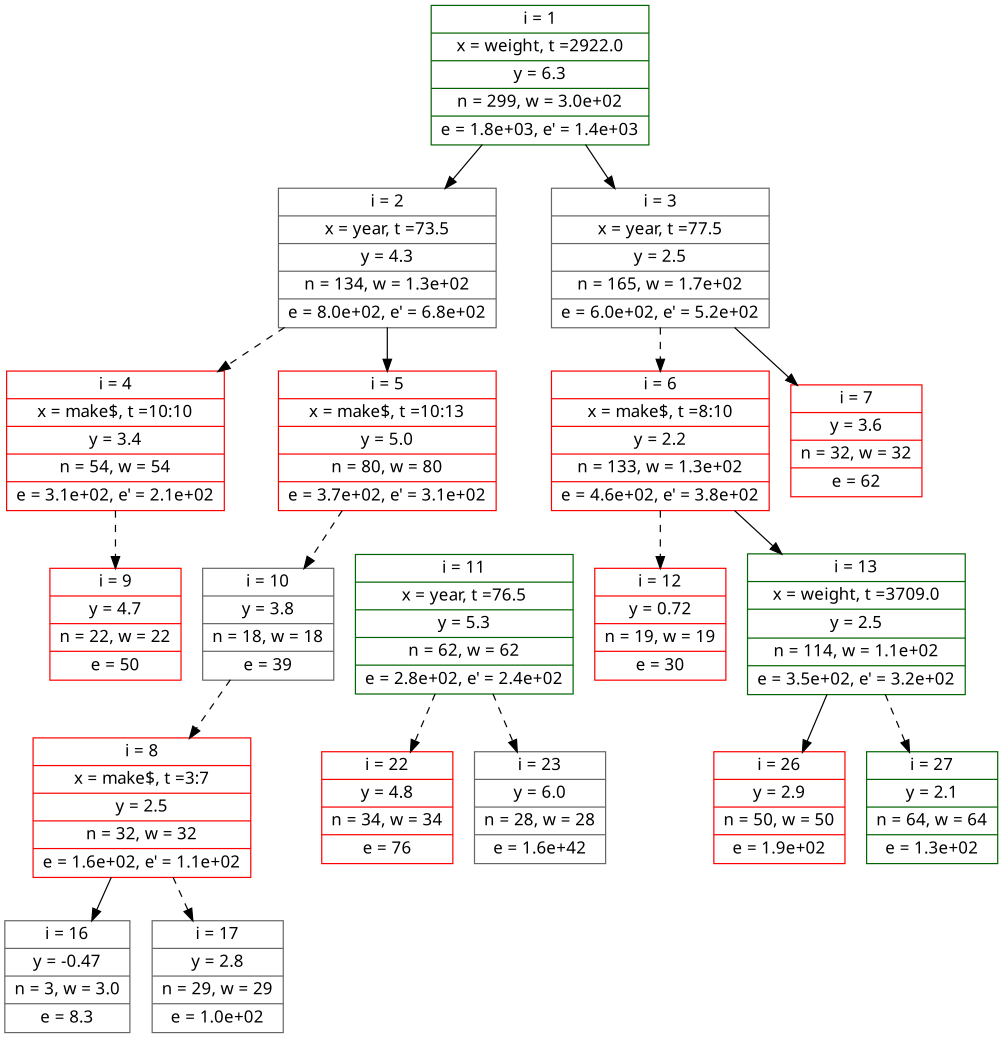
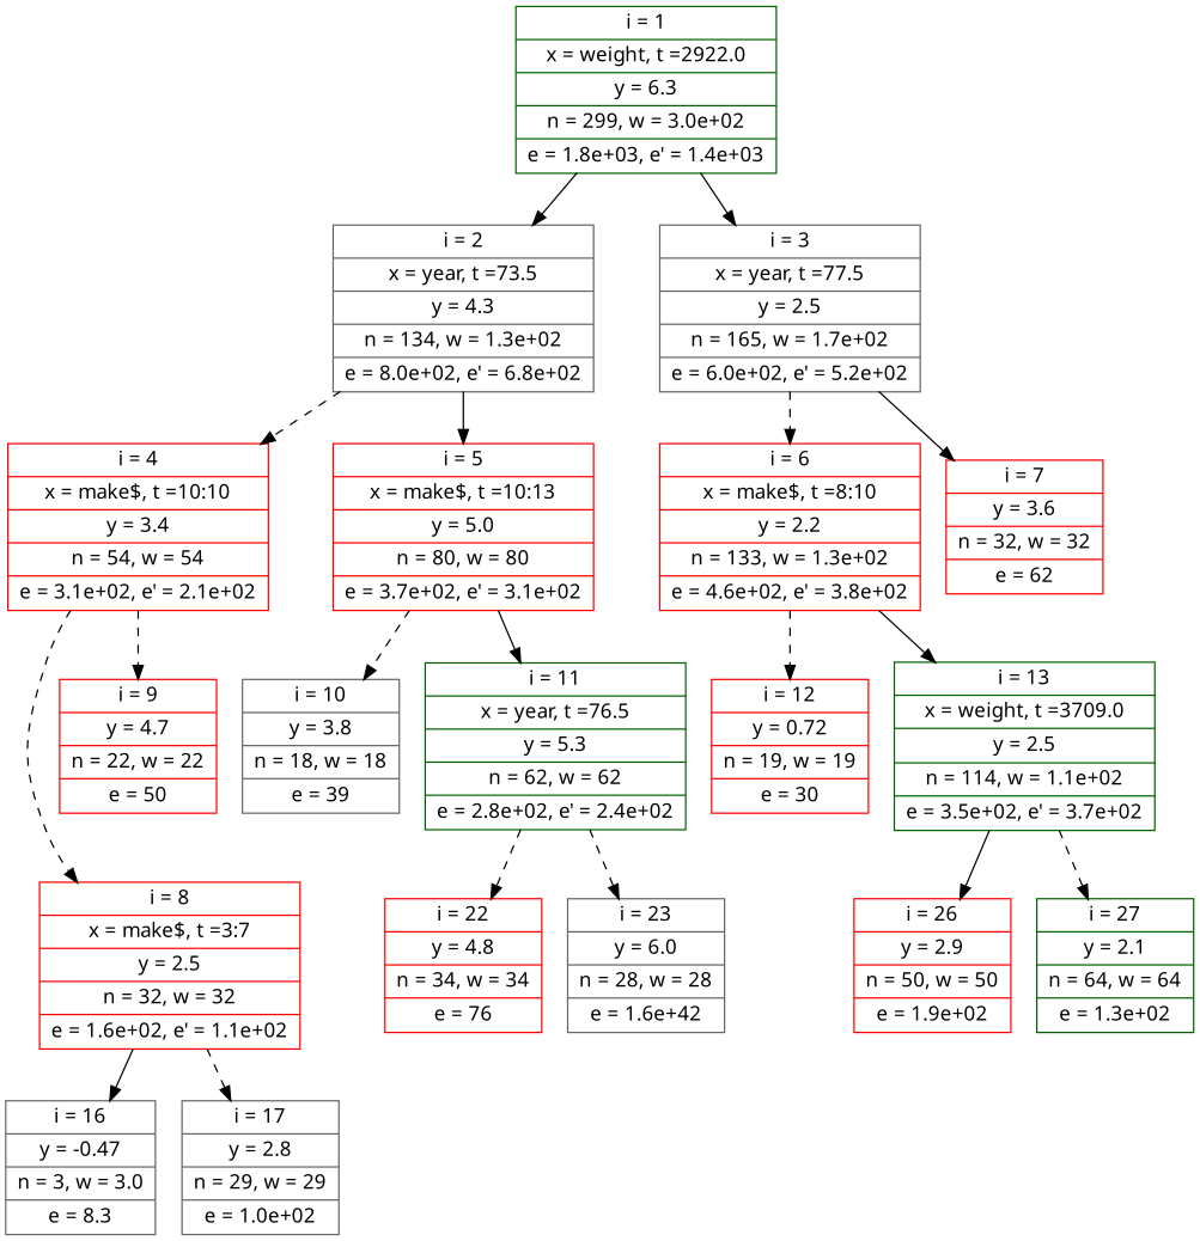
  digraph {
    fontname="Noto Sans"
    node [color=red fontname="Noto Sans" shape=record]
    edge [fontname="Noto Sans" style=dashed]
    n1 [color=darkgreen label="{ i = 1 | x = weight, t =2922.0 | y = 6.3 | n = 299, w = 3.0e+02 | e = 1.8e+03, e' = 1.4e+03 }"]
    n2 [color=gray40 label="{ i = 2 | x = year, t =73.5 | y = 4.3 | n = 134, w = 1.3e+02 | e = 8.0e+02, e' = 6.8e+02 }"]
    n3 [color=gray40 label="{ i = 3 | x = year, t =77.5 | y = 2.5 | n = 165, w = 1.7e+02 | e = 6.0e+02, e' = 5.2e+02 }"]
    n4 [label="{ i = 4 | x = make$, t =10:10 | y = 3.4 | n = 54, w = 54 | e = 3.1e+02, e' = 2.1e+02 }"]
    n5 [label="{ i = 5 | x = make$, t =10:13 | y = 5.0 | n = 80, w = 80 | e = 3.7e+02, e' = 3.1e+02 }"]
    n6 [label="{ i = 6 | x = make$, t =8:10 | y = 2.2 | n = 133, w = 1.3e+02 | e = 4.6e+02, e' = 3.8e+02 }"]
    n7 [label="{ i = 7 | y = 3.6 | n = 32, w = 32 | e = 62 }"]
    n8 [label="{ i = 8 | x = make$, t =3:7 | y = 2.5 | n = 32, w = 32 | e = 1.6e+02, e' = 1.1e+02 }"]
    n9 [label="{ i = 9 | y = 4.7 | n = 22, w = 22 | e = 50 }"]
    n10 [color=gray40 label="{ i = 10 | y = 3.8 | n = 18, w = 18 | e = 39 }"]
    n11 [color=darkgreen label="{ i = 11 | x = year, t =76.5 | y = 5.3 | n = 62, w = 62 | e = 2.8e+02, e' = 2.4e+02 }"]
    n12 [color=gray40 label="{ i = 16 | y = -0.47 | n = 3, w = 3.0 | e = 8.3 }"]
    n13 [color=gray40 label="{ i = 17 | y = 2.8 | n = 29, w = 29 | e = 1.0e+02 }"]
    n14 [label="{ i = 22 | y = 4.8 | n = 34, w = 34 | e = 76 }"]
    n15 [color=gray40 label="{ i = 23 | y = 6.0 | n = 28, w = 28 | e = 1.6e+42 }"]
    n16 [label="{ i = 12 | y = 0.72 | n = 19, w = 19 | e = 30 }"]
-   n17 [color=darkgreen label="{ i = 13 | x = weight, t =3709.0 | y = 2.5 | n = 114, w = 1.1e+02 | e = 3.5e+02, e' = 3.2e+02 }"]
+   n17 [color=darkgreen label="{ i = 13 | x = weight, t =3709.0 | y = 2.5 | n = 114, w = 1.1e+02 | e = 3.5e+02, e' = 3.7e+02 }"]
    n18 [label="{ i = 26 | y = 2.9 | n = 50, w = 50 | e = 1.9e+02 }"]
    n19 [color=darkgreen label="{ i = 27 | y = 2.1 | n = 64, w = 64 | e = 1.3e+02 }"]
    n1 -> n2 [style=solid]
    n1 -> n3 [style=solid]
    n2 -> n4
    n2 -> n5 [style=solid]
    n3 -> n6
    n3 -> n7 [style=solid]
-   n10 -> n8
+   n4 -> n8
    n4 -> n9
    n5 -> n10
+   n5 -> n11 [style=solid]
    n6 -> n16
    n6 -> n17 [style=solid]
    n8 -> n12 [style=solid]
    n8 -> n13
    n11 -> n14
    n11 -> n15
    n17 -> n18 [style=solid]
    n17 -> n19
  }
